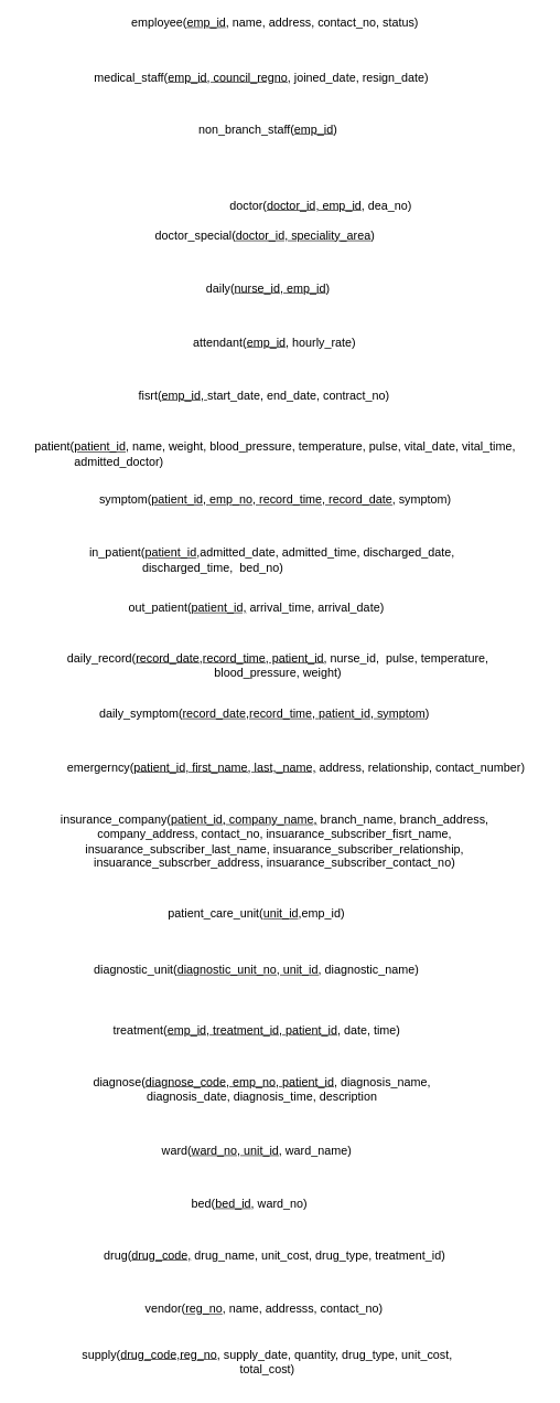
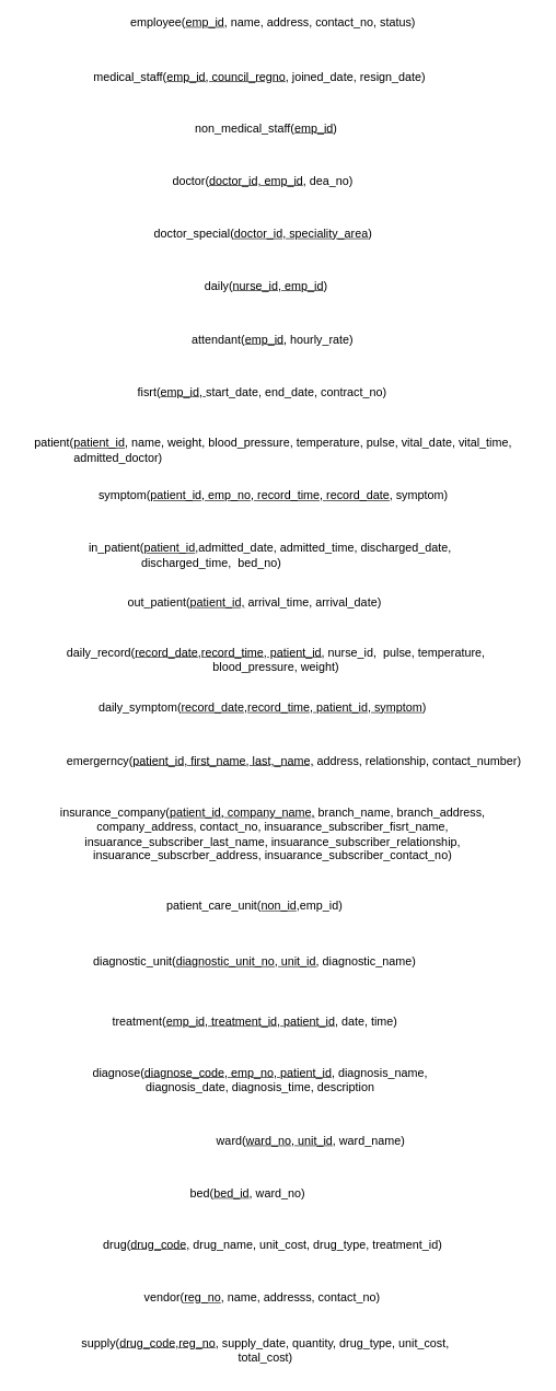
  <mxCell id="0" />
  <mxCell id="1" parent="0" />
  <mxCell id="2" value="&lt;p style=&quot;&quot; class=&quot;MsoNormal&quot;&gt;&lt;span style=&quot;line-height: 107%;&quot;&gt;&lt;font style=&quot;font-size: 18px;&quot;&gt;employee(&lt;u&gt;emp_id&lt;/u&gt;, name, address, contact_no, status)&lt;/font&gt;&lt;/span&gt;&lt;/p&gt;" style="text;html=1;strokeColor=none;fillColor=none;align=center;verticalAlign=middle;whiteSpace=wrap;rounded=0;" vertex="1" parent="1"><mxGeometry x="188" y="20" width="455" height="30" as="geometry" /></mxCell>
  <mxCell id="3" value="&lt;p style=&quot;&quot; class=&quot;MsoNormal&quot;&gt;&lt;span style=&quot;line-height: 107%;&quot;&gt;&lt;font style=&quot;font-size: 18px;&quot;&gt;medical_staff(&lt;u&gt;emp_id, council_regno,&lt;/u&gt; joined_date, resign_date)&lt;/font&gt;&lt;/span&gt;&lt;/p&gt;" style="text;html=1;strokeColor=none;fillColor=none;align=left;verticalAlign=middle;whiteSpace=wrap;rounded=0;" vertex="1" parent="1"><mxGeometry x="140" y="103" width="520" height="30" as="geometry" /></mxCell>
- <mxCell id="4" value="&lt;p class=&quot;MsoNormal&quot; style=&quot;font-size: 18px;&quot;&gt;&lt;span style=&quot;line-height: 107%; font-size: 18px;&quot;&gt;&lt;font style=&quot;font-size: 18px;&quot;&gt;non_branch_staff(&lt;u&gt;emp_id&lt;/u&gt;)&lt;/font&gt;&lt;/span&gt;&lt;/p&gt;" style="text;html=1;strokeColor=none;fillColor=none;align=center;verticalAlign=middle;whiteSpace=wrap;rounded=0;fontSize=18;" vertex="1" parent="1"><mxGeometry x="290" y="180" width="230" height="30" as="geometry" /></mxCell>
- <mxCell id="5" value="&lt;p style=&quot;font-size: 18px;&quot; class=&quot;MsoNormal&quot;&gt;&lt;span style=&quot;line-height: 107%; font-size: 18px;&quot;&gt;doctor(&lt;u&gt;doctor_id,&amp;nbsp;emp_id&lt;/u&gt;, dea_no)&lt;/span&gt;&lt;/p&gt;" style="text;html=1;strokeColor=none;fillColor=none;align=center;verticalAlign=middle;whiteSpace=wrap;rounded=0;fontSize=18;" vertex="1" parent="1"><mxGeometry x="340" y="295" width="290" height="30" as="geometry" /></mxCell>
+ <mxCell id="4" value="&lt;p class=&quot;MsoNormal&quot; style=&quot;font-size: 18px;&quot;&gt;&lt;span style=&quot;line-height: 107%; font-size: 18px;&quot;&gt;&lt;font style=&quot;font-size: 18px;&quot;&gt;non_medical_staff(&lt;u&gt;emp_id&lt;/u&gt;)&lt;/font&gt;&lt;/span&gt;&lt;/p&gt;" style="text;html=1;strokeColor=none;fillColor=none;align=center;verticalAlign=middle;whiteSpace=wrap;rounded=0;fontSize=18;" vertex="1" parent="1"><mxGeometry x="290" y="180" width="230" height="30" as="geometry" /></mxCell>
+ <mxCell id="5" value="&lt;p style=&quot;font-size: 18px;&quot; class=&quot;MsoNormal&quot;&gt;&lt;span style=&quot;line-height: 107%; font-size: 18px;&quot;&gt;doctor(&lt;u&gt;doctor_id,&amp;nbsp;emp_id&lt;/u&gt;, dea_no)&lt;/span&gt;&lt;/p&gt;" style="text;html=1;strokeColor=none;fillColor=none;align=center;verticalAlign=middle;whiteSpace=wrap;rounded=0;fontSize=18;" vertex="1" parent="1"><mxGeometry x="255" y="260" width="290" height="30" as="geometry" /></mxCell>
  <mxCell id="6" value="&lt;p style=&quot;&quot; class=&quot;MsoNormal&quot;&gt;&lt;span style=&quot;line-height: 107%;&quot;&gt;daily(&lt;u&gt;nurse_id,&amp;nbsp;emp_id&lt;/u&gt;)&lt;/span&gt;&lt;/p&gt;" style="text;html=1;strokeColor=none;fillColor=none;align=center;verticalAlign=middle;whiteSpace=wrap;rounded=0;fontSize=18;" vertex="1" parent="1"><mxGeometry x="299" y="420" width="212" height="30" as="geometry" /></mxCell>
  <mxCell id="7" value="&lt;p class=&quot;MsoNormal&quot;&gt;&lt;span style=&quot;line-height: 107%;&quot;&gt;attendant(&lt;u&gt;emp_id&lt;/u&gt;,&amp;nbsp;hourly_rate)&lt;/span&gt;&lt;/p&gt;" style="text;html=1;strokeColor=none;fillColor=none;align=center;verticalAlign=middle;whiteSpace=wrap;rounded=0;fontSize=18;" vertex="1" parent="1"><mxGeometry x="235" y="502" width="360" height="30" as="geometry" /></mxCell>
  <mxCell id="8" value="&lt;span&gt;fisrt(&lt;u&gt;emp_id,&amp;nbsp;&lt;/u&gt;start_date, end_date, contract_no)&lt;/span&gt;" style="text;html=1;strokeColor=none;fillColor=none;align=center;verticalAlign=middle;whiteSpace=wrap;rounded=0;fontSize=18;" vertex="1" parent="1"><mxGeometry x="124" y="582" width="550" height="30" as="geometry" /></mxCell>
  <mxCell id="9" value="doctor_special(&lt;u&gt;doctor_id,&amp;nbsp;speciality_area&lt;/u&gt;)" style="text;html=1;strokeColor=none;fillColor=none;align=center;verticalAlign=middle;whiteSpace=wrap;rounded=0;fontSize=18;" vertex="1" parent="1"><mxGeometry x="212.5" y="341" width="375" height="30" as="geometry" /></mxCell>
  <mxCell id="10" value="&lt;p style=&quot;&quot; class=&quot;MsoNormal&quot;&gt;&lt;span style=&quot;line-height: 107%;&quot;&gt;patient(&lt;u&gt;patient_id&lt;/u&gt;,&amp;nbsp;name, weight, blood_pressure, temperature, pulse,&amp;nbsp;vital_date, vital_time, &lt;span style=&quot;white-space: pre;&quot;&gt;&#09;&lt;/span&gt;&amp;nbsp; &amp;nbsp; admitted_doctor)&lt;/span&gt;&lt;/p&gt;" style="text;html=1;strokeColor=none;fillColor=none;align=left;verticalAlign=middle;whiteSpace=wrap;rounded=0;fontSize=18;" vertex="1" parent="1"><mxGeometry x="50" y="646" width="730" height="80" as="geometry" /></mxCell>
  <mxCell id="11" value="&lt;p class=&quot;MsoNormal&quot;&gt;&lt;span style=&quot;line-height: 107%;&quot;&gt;emergerncy(&lt;u&gt;patient_id,&amp;nbsp;first_name, last,_name,&lt;/u&gt; address, relationship, contact_number)&lt;/span&gt;&lt;/p&gt;" style="text;html=1;strokeColor=none;fillColor=none;align=center;verticalAlign=middle;whiteSpace=wrap;rounded=0;fontSize=18;" vertex="1" parent="1"><mxGeometry x="70" y="1144" width="755" height="30" as="geometry" /></mxCell>
  <mxCell id="12" value="&lt;p style=&quot;&quot; class=&quot;MsoNormal&quot;&gt;&lt;span style=&quot;line-height: 107%;&quot;&gt;insurance_company(&lt;u&gt;patient_id,&amp;nbsp;company_name,&lt;/u&gt; branch_name, branch_address, company_address, contact_no, insuarance_subscriber_fisrt_name, insuarance_subscriber_last_name, insuarance_subscriber_relationship, insuarance_subscrber_address, insuarance_subscriber_contact_no&lt;/span&gt;&lt;span style=&quot;background-color: initial;&quot;&gt;)&lt;/span&gt;&lt;/p&gt;" style="text;html=1;strokeColor=none;fillColor=none;align=center;verticalAlign=middle;whiteSpace=wrap;rounded=0;fontSize=18;" vertex="1" parent="1"><mxGeometry x="20" y="1216" width="790" height="110" as="geometry" /></mxCell>
- <mxCell id="13" value="&lt;p class=&quot;MsoNormal&quot;&gt;&lt;span style=&quot;line-height: 107%;&quot;&gt;patient_care_unit(&lt;u&gt;unit_id&lt;/u&gt;,emp_id)&lt;/span&gt;&lt;/p&gt;" style="text;html=1;strokeColor=none;fillColor=none;align=center;verticalAlign=middle;whiteSpace=wrap;rounded=0;fontSize=18;" vertex="1" parent="1"><mxGeometry x="226.88" y="1365" width="321.25" height="29" as="geometry" /></mxCell>
+ <mxCell id="13" value="&lt;p class=&quot;MsoNormal&quot;&gt;&lt;span style=&quot;line-height: 107%;&quot;&gt;patient_care_unit(&lt;u&gt;non_id&lt;/u&gt;,emp_id)&lt;/span&gt;&lt;/p&gt;" style="text;html=1;strokeColor=none;fillColor=none;align=center;verticalAlign=middle;whiteSpace=wrap;rounded=0;fontSize=18;" vertex="1" parent="1"><mxGeometry x="226.88" y="1365" width="321.25" height="29" as="geometry" /></mxCell>
  <mxCell id="14" value="&lt;p class=&quot;MsoNormal&quot;&gt;&lt;span style=&quot;line-height: 107%;&quot;&gt;symptom(&lt;u&gt;patient_id,&amp;nbsp;emp_no, record_time, record_date,&lt;/u&gt; symptom)&lt;/span&gt;&lt;/p&gt;" style="text;html=1;strokeColor=none;fillColor=none;align=center;verticalAlign=middle;whiteSpace=wrap;rounded=0;fontSize=18;" vertex="1" parent="1"><mxGeometry x="141.75" y="740" width="547.5" height="30" as="geometry" /></mxCell>
  <mxCell id="15" value="&lt;p class=&quot;MsoNormal&quot;&gt;&lt;span style=&quot;line-height: 107%;&quot;&gt;treatment(&lt;u&gt;emp_id,&amp;nbsp;treatment_id, patient_id,&lt;/u&gt; date, time)&lt;/span&gt;&lt;/p&gt;" style="text;html=1;strokeColor=none;fillColor=none;align=center;verticalAlign=middle;whiteSpace=wrap;rounded=0;fontSize=18;" vertex="1" parent="1"><mxGeometry x="162.51" y="1516" width="450" height="80" as="geometry" /></mxCell>
  <mxCell id="16" value="&lt;p class=&quot;MsoNormal&quot;&gt;&lt;span style=&quot;line-height: 107%;&quot;&gt;diagnostic_unit(&lt;u&gt;diagnostic_unit_no, unit_id,&lt;/u&gt; diagnostic_name)&lt;/span&gt;&lt;/p&gt;" style="text;html=1;strokeColor=none;fillColor=none;align=center;verticalAlign=middle;whiteSpace=wrap;rounded=0;fontSize=18;" vertex="1" parent="1"><mxGeometry x="116.25" y="1450" width="542.5" height="30" as="geometry" /></mxCell>
  <mxCell id="17" value="diagnose(&lt;u&gt;diagnose_code, emp_no, patient_id,&lt;/u&gt; diagnosis_name, diagnosis_date, diagnosis_time, description" style="text;html=1;strokeColor=none;fillColor=none;align=center;verticalAlign=middle;whiteSpace=wrap;rounded=0;fontSize=18;" vertex="1" parent="1"><mxGeometry x="116.25" y="1610" width="560" height="70" as="geometry" /></mxCell>
- <mxCell id="18" value="&lt;p style=&quot;font-size: 18px;&quot; class=&quot;MsoNormal&quot;&gt;&lt;span style=&quot;line-height: 107%;&quot;&gt;ward(&lt;u&gt;ward_no, unit_id,&lt;/u&gt;&amp;nbsp;ward_name)&lt;/span&gt;&lt;/p&gt;" style="text;html=1;strokeColor=none;fillColor=none;align=center;verticalAlign=middle;whiteSpace=wrap;rounded=0;fontSize=12;" vertex="1" parent="1"><mxGeometry x="237.51" y="1712" width="300" height="51" as="geometry" /></mxCell>
+ <mxCell id="18" value="&lt;p style=&quot;font-size: 18px;&quot; class=&quot;MsoNormal&quot;&gt;&lt;span style=&quot;line-height: 107%;&quot;&gt;ward(&lt;u&gt;ward_no, unit_id,&lt;/u&gt;&amp;nbsp;ward_name)&lt;/span&gt;&lt;/p&gt;" style="text;html=1;strokeColor=none;fillColor=none;align=center;verticalAlign=middle;whiteSpace=wrap;rounded=0;fontSize=12;" vertex="1" parent="1"><mxGeometry x="322.51" y="1712" width="300" height="51" as="geometry" /></mxCell>
  <mxCell id="19" value="&lt;p style=&quot;font-size: 18px;&quot; class=&quot;MsoNormal&quot;&gt;&lt;span style=&quot;line-height: 107%;&quot;&gt;bed(&lt;u&gt;bed_id&lt;/u&gt;,&amp;nbsp;ward_no)&lt;/span&gt;&lt;/p&gt;" style="text;html=1;strokeColor=none;fillColor=none;align=center;verticalAlign=middle;whiteSpace=wrap;rounded=0;fontSize=12;" vertex="1" parent="1"><mxGeometry x="263.25" y="1792" width="227.5" height="51" as="geometry" /></mxCell>
  <mxCell id="20" value="&lt;p style=&quot;font-size: 18px;&quot; class=&quot;MsoNormal&quot;&gt;&lt;span style=&quot;line-height: 107%;&quot;&gt;drug(&lt;u&gt;drug_code,&lt;/u&gt;&amp;nbsp;drug_name, unit_cost, drug_type, treatment_id)&lt;/span&gt;&lt;/p&gt;" style="text;html=1;strokeColor=none;fillColor=none;align=center;verticalAlign=middle;whiteSpace=wrap;rounded=0;fontSize=12;" vertex="1" parent="1"><mxGeometry x="54.5" y="1861" width="720" height="70" as="geometry" /></mxCell>
  <mxCell id="21" value="&lt;font style=&quot;font-size: 18px;&quot;&gt;vendor(&lt;u&gt;reg_no&lt;/u&gt;, name, addresss, contact_no)&lt;/font&gt;" style="text;html=1;strokeColor=none;fillColor=none;align=center;verticalAlign=middle;whiteSpace=wrap;rounded=0;fontSize=12;" vertex="1" parent="1"><mxGeometry x="144" y="1931" width="510" height="91" as="geometry" /></mxCell>
  <mxCell id="22" value="&lt;font style=&quot;font-size: 18px;&quot;&gt;supply(&lt;u&gt;drug_code,reg_no&lt;/u&gt;, supply_date, quantity, drug_type, unit_cost, total_cost)&lt;/font&gt;" style="text;html=1;strokeColor=none;fillColor=none;align=center;verticalAlign=middle;whiteSpace=wrap;rounded=0;fontSize=12;" vertex="1" parent="1"><mxGeometry x="106.38" y="2016" width="595.62" height="81" as="geometry" /></mxCell>
  <mxCell id="23" value="&lt;p class=&quot;MsoNormal&quot;&gt;&lt;font style=&quot;font-size: 18px;&quot;&gt;daily_record(&lt;u&gt;record_date,record_time, patient_id,&lt;/u&gt; nurse_id,&amp;nbsp; pulse, temperature, blood_pressure, weight)&lt;/font&gt;&lt;/p&gt;" style="text;html=1;strokeColor=none;fillColor=none;align=center;verticalAlign=middle;whiteSpace=wrap;rounded=0;fontSize=18;" vertex="1" parent="1"><mxGeometry x="50" y="990" width="740" height="30" as="geometry" /></mxCell>
  <mxCell id="24" value="&lt;p class=&quot;MsoNormal&quot;&gt;&lt;font style=&quot;font-size: 18px;&quot;&gt;daily_symptom(&lt;u&gt;record_date,record_time, patient_id, symptom&lt;/u&gt;)&lt;/font&gt;&lt;/p&gt;" style="text;html=1;strokeColor=none;fillColor=none;align=center;verticalAlign=middle;whiteSpace=wrap;rounded=0;fontSize=18;" vertex="1" parent="1"><mxGeometry x="111.5" y="1063" width="575" height="30" as="geometry" /></mxCell>
  <mxCell id="25" value="&lt;font style=&quot;font-size: 18px;&quot;&gt;out_patient(&lt;u&gt;patient_id,&lt;/u&gt; arrival_time, arrival_date)&lt;/font&gt;" style="text;html=1;strokeColor=none;fillColor=none;align=center;verticalAlign=middle;whiteSpace=wrap;rounded=0;fontSize=16;" vertex="1" parent="1"><mxGeometry x="180" y="903" width="415" height="30" as="geometry" /></mxCell>
  <mxCell id="26" value="&lt;font style=&quot;font-size: 18px;&quot;&gt;in_patient(&lt;u&gt;patient_id&lt;/u&gt;,admitted_date, admitted_time, discharged_date, &lt;span style=&quot;white-space: pre;&quot;&gt;&#09;&lt;/span&gt;&lt;span style=&quot;white-space: pre;&quot;&gt;&#09;&lt;/span&gt;discharged_time,&amp;nbsp;&amp;nbsp;bed_no)&lt;/font&gt;" style="text;html=1;strokeColor=none;fillColor=none;align=left;verticalAlign=middle;whiteSpace=wrap;rounded=0;fontSize=16;" vertex="1" parent="1"><mxGeometry x="132.5" y="821" width="580" height="50" as="geometry" /></mxCell>
